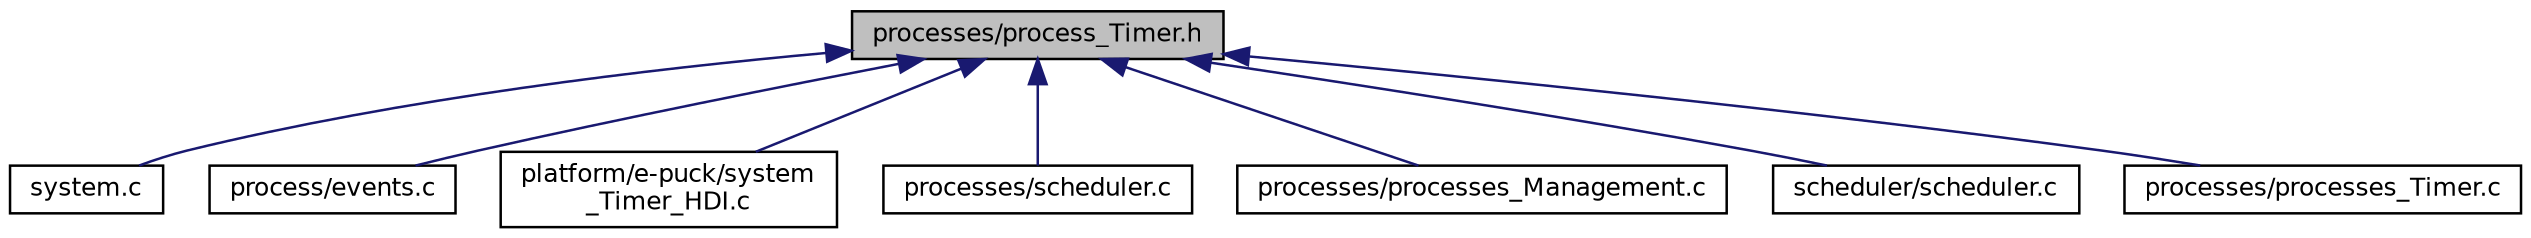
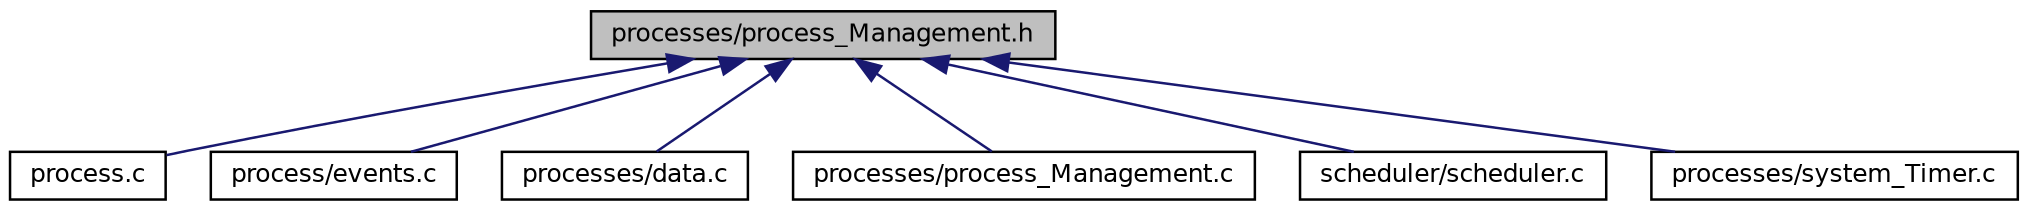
  digraph {
    node [color=black fillcolor=white fontname=Helvetica fontsize=10 shape=record style=filled]
    edge [color=midnightblue dir=back fontname=Helvetica fontsize=10 labelfontname=Helvetica labelfontsize=10 style=solid]
-   n1 [fillcolor=grey75 fontcolor=black height=0.2 label="processes/process_Timer.h" width=0.4]
-   n2 [height=0.2 label="system.c" width=0.4]
+   n1 [fillcolor=grey75 fontcolor=black height=0.2 label="processes/process_Management.h" width=0.4]
+   n2 [height=0.2 label="process.c" width=0.4]
    n3 [height=0.2 label="process/events.c" width=0.4]
-   n4 [height=0.2 label="platform/e-puck/system\l_Timer_HDI.c" width=0.4]
-   n5 [height=0.2 label="processes/scheduler.c" width=0.4]
-   n6 [height=0.2 label="processes/processes_Management.c" width=0.4]
+   n5 [height=0.2 label="processes/data.c" width=0.4]
+   n6 [height=0.2 label="processes/process_Management.c" width=0.4]
    n7 [height=0.2 label="scheduler/scheduler.c" width=0.4]
-   n8 [height=0.2 label="processes/processes_Timer.c" width=0.4]
+   n8 [height=0.2 label="processes/system_Timer.c" width=0.4]
    n1 -> n2
    n1 -> n3
-   n1 -> n4
    n1 -> n5
    n1 -> n6
    n1 -> n7
    n1 -> n8
  }
